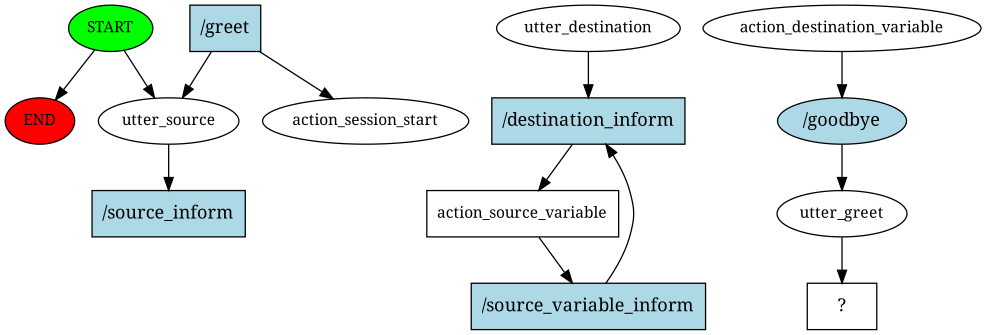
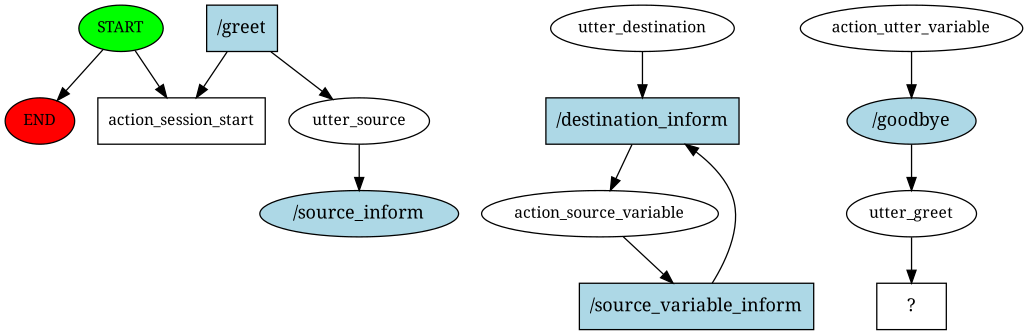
  digraph {
    fontname="Noto Serif"
    node [fontname="Noto Serif" fontsize=12]
    edge [fontname="Noto Serif"]
    n1 [fillcolor=green label=START style=filled]
    n2 [fillcolor=red label=END style=filled]
-   n3 [label=action_session_start]
+   n3 [label=action_session_start shape=box]
    n4 [fillcolor=lightblue label="/greet" shape=rect style=filled fontsize=""]
    n5 [label=utter_source]
-   n6 [fillcolor=lightblue label="/source_inform" shape=rect style=filled fontsize=""]
+   n6 [fillcolor=lightblue label="/source_inform" shape=ellipse style=filled fontsize=""]
    n7 [label=utter_destination]
    n8 [fillcolor=lightblue label="/destination_inform" shape=rect style=filled fontsize=""]
-   n9 [label=action_source_variable shape=box]
+   n9 [label=action_source_variable]
    n10 [fillcolor=lightblue label="/source_variable_inform" shape=rect style=filled fontsize=""]
-   n11 [label=action_destination_variable]
+   n11 [label=action_utter_variable]
    n12 [fillcolor=lightblue label="/goodbye" shape=ellipse style=filled fontsize=""]
    n13 [label=utter_greet]
    n14 [label="  ?  " shape=rect fontsize=""]
    n1 -> n2
-   n1 -> n5
+   n1 -> n3
    n4 -> n3
    n4 -> n5
    n5 -> n6
    n7 -> n8
    n8 -> n9
    n9 -> n10
    n10 -> n8
    n11 -> n12
    n12 -> n13
    n13 -> n14
  }
